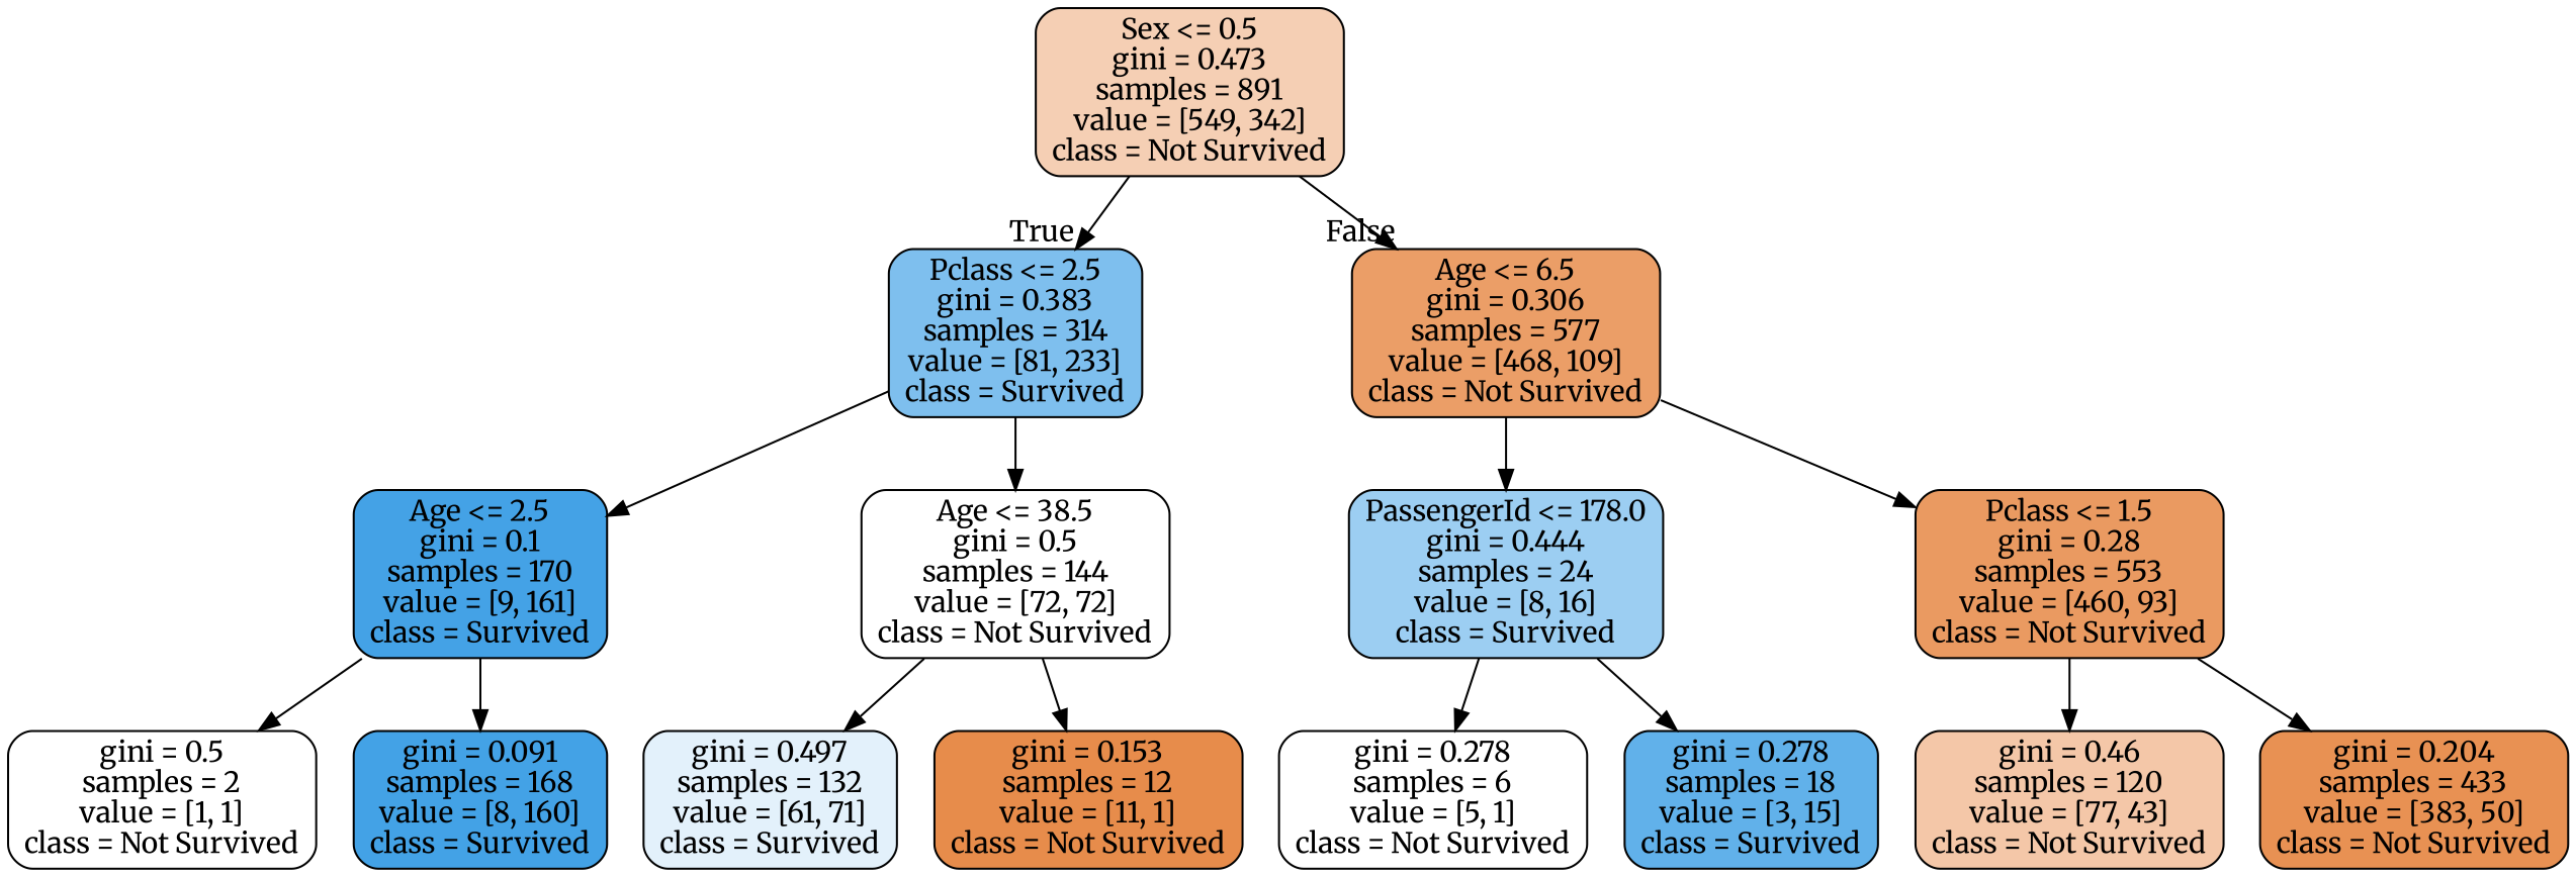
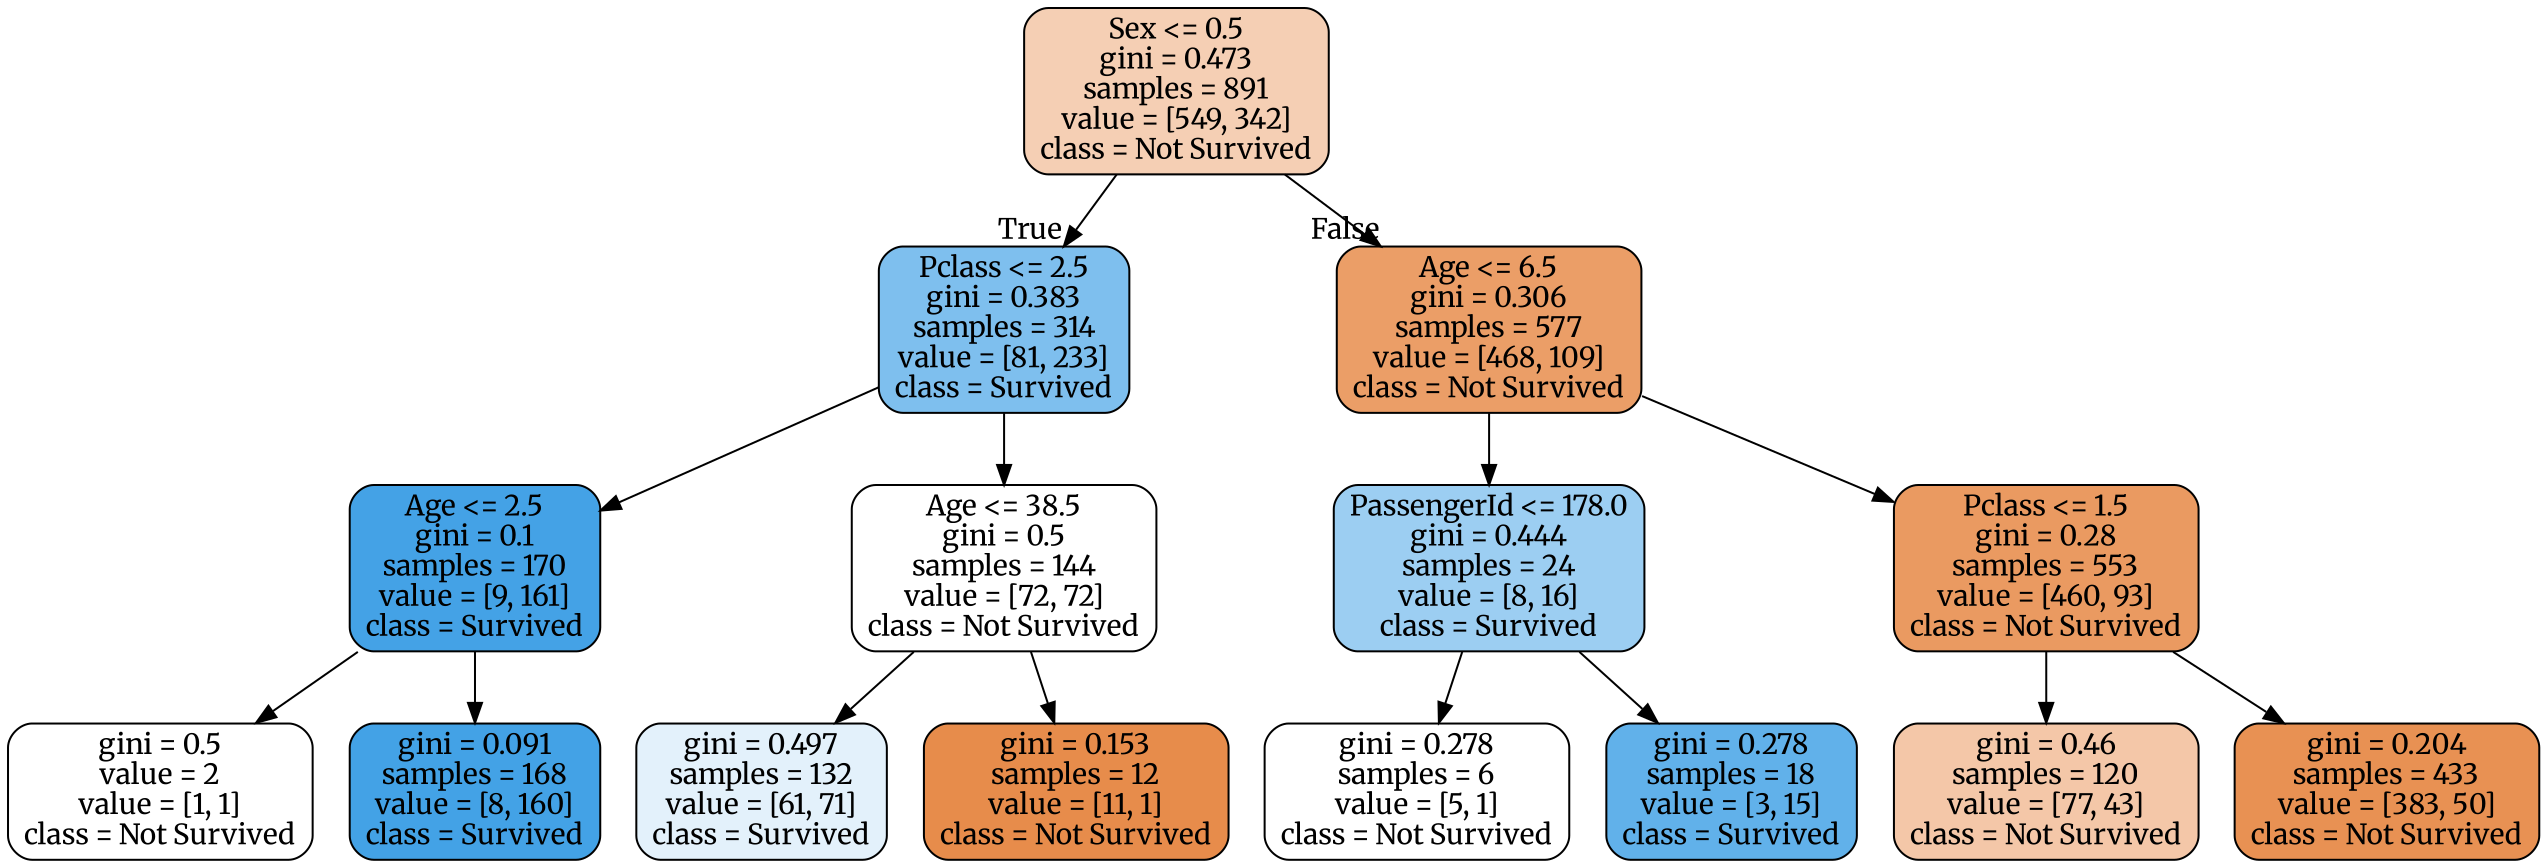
  digraph {
    fontname=Merriweather
    node [color=black fillcolor="#ffffff" fontname=Merriweather shape=box style="filled, rounded"]
    edge [fontname=Merriweather]
    n1 [fillcolor="#f5cfb4" label="Sex <= 0.5\ngini = 0.473\nsamples = 891\nvalue = [549, 342]\nclass = Not Survived"]
    n2 [fillcolor="#7ebfee" label="Pclass <= 2.5\ngini = 0.383\nsamples = 314\nvalue = [81, 233]\nclass = Survived"]
    n3 [fillcolor="#eb9e67" label="Age <= 6.5\ngini = 0.306\nsamples = 577\nvalue = [468, 109]\nclass = Not Survived"]
    n4 [fillcolor="#44a2e6" label="Age <= 2.5\ngini = 0.1\nsamples = 170\nvalue = [9, 161]\nclass = Survived"]
    n5 [label="Age <= 38.5\ngini = 0.5\nsamples = 144\nvalue = [72, 72]\nclass = Not Survived"]
    n6 [fillcolor="#9ccef2" label="PassengerId <= 178.0\ngini = 0.444\nsamples = 24\nvalue = [8, 16]\nclass = Survived"]
    n7 [fillcolor="#ea9a61" label="Pclass <= 1.5\ngini = 0.28\nsamples = 553\nvalue = [460, 93]\nclass = Not Survived"]
-   n8 [label="gini = 0.5\nsamples = 2\nvalue = [1, 1]\nclass = Not Survived"]
+   n8 [label="gini = 0.5\nvalue = 2\nvalue = [1, 1]\nclass = Not Survived"]
    n9 [fillcolor="#43a2e6" label="gini = 0.091\nsamples = 168\nvalue = [8, 160]\nclass = Survived"]
    n10 [fillcolor="#e3f1fb" label="gini = 0.497\nsamples = 132\nvalue = [61, 71]\nclass = Survived"]
    n11 [fillcolor="#e78c4b" label="gini = 0.153\nsamples = 12\nvalue = [11, 1]\nclass = Not Survived"]
    n12 [label="gini = 0.278\nsamples = 6\nvalue = [5, 1]\nclass = Not Survived"]
    n13 [fillcolor="#61b1ea" label="gini = 0.278\nsamples = 18\nvalue = [3, 15]\nclass = Survived"]
    n14 [fillcolor="#f4c7a8" label="gini = 0.46\nsamples = 120\nvalue = [77, 43]\nclass = Not Survived"]
    n15 [fillcolor="#e89153" label="gini = 0.204\nsamples = 433\nvalue = [383, 50]\nclass = Not Survived"]
    n1 -> n2 [headlabel=True labelangle=45 labeldistance=2.5]
    n1 -> n3 [headlabel=False labelangle=-45 labeldistance=2.5]
    n2 -> n4
    n2 -> n5
    n3 -> n6
    n3 -> n7
    n4 -> n8
    n4 -> n9
    n5 -> n10
    n5 -> n11
    n6 -> n12
    n6 -> n13
    n7 -> n14
    n7 -> n15
  }
